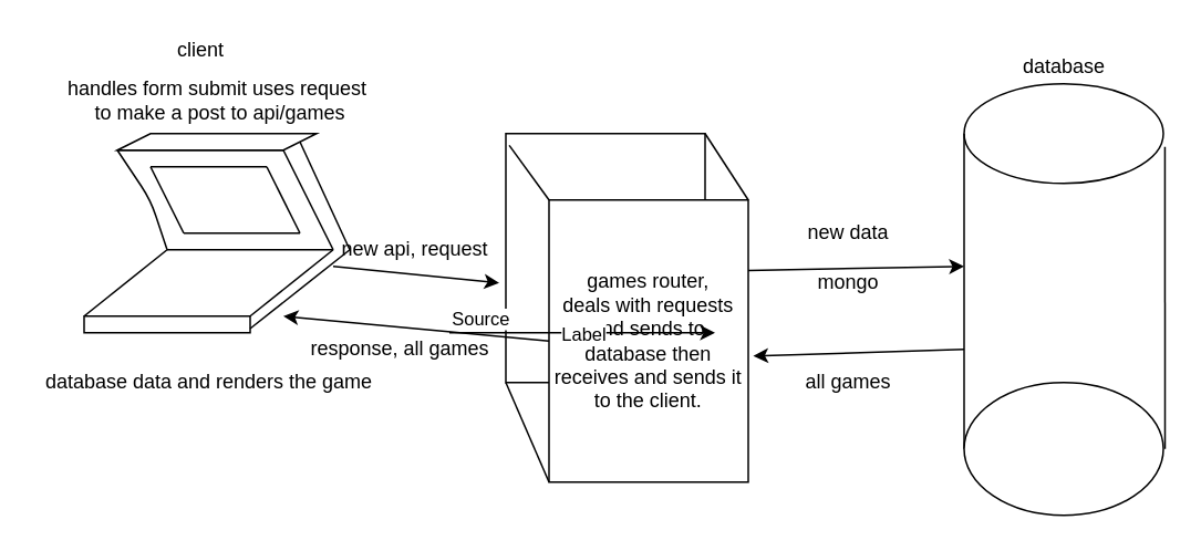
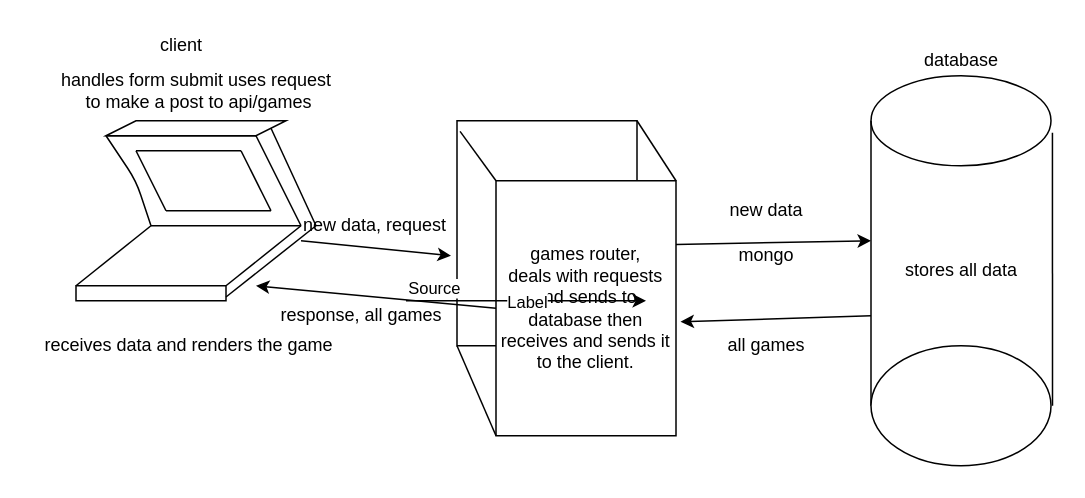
  <mxCell id="0" />
  <mxCell id="1" parent="0" />
  <mxCell id="2" value="" style="endArrow=none;html=1;" edge="1" parent="1"><mxGeometry width="50" height="50" relative="1" as="geometry"><mxPoint x="70" y="90" as="sourcePoint" /><mxPoint x="170" y="90" as="targetPoint" /></mxGeometry></mxCell>
  <mxCell id="3" value="" style="endArrow=none;html=1;" edge="1" parent="1"><mxGeometry width="50" height="50" relative="1" as="geometry"><mxPoint x="70" y="90" as="sourcePoint" /><mxPoint x="100" y="150" as="targetPoint" /><Array as="points"><mxPoint x="90" y="120" /></Array></mxGeometry></mxCell>
  <mxCell id="4" value="" style="endArrow=none;html=1;" edge="1" parent="1"><mxGeometry width="50" height="50" relative="1" as="geometry"><mxPoint x="170" y="90" as="sourcePoint" /><mxPoint x="200" y="150" as="targetPoint" /></mxGeometry></mxCell>
  <mxCell id="5" value="" style="endArrow=none;html=1;" edge="1" parent="1"><mxGeometry width="50" height="50" relative="1" as="geometry"><mxPoint x="100" y="150" as="sourcePoint" /><mxPoint x="200" y="150" as="targetPoint" /></mxGeometry></mxCell>
  <mxCell id="6" value="" style="endArrow=none;html=1;" edge="1" parent="1"><mxGeometry width="50" height="50" relative="1" as="geometry"><mxPoint x="100" y="150" as="sourcePoint" /><mxPoint x="50" y="190" as="targetPoint" /></mxGeometry></mxCell>
  <mxCell id="7" value="" style="endArrow=none;html=1;" edge="1" parent="1"><mxGeometry width="50" height="50" relative="1" as="geometry"><mxPoint x="150" y="190" as="sourcePoint" /><mxPoint x="200" y="150" as="targetPoint" /></mxGeometry></mxCell>
  <mxCell id="8" value="" style="endArrow=none;html=1;startArrow=none;" edge="1" parent="1"><mxGeometry width="50" height="50" relative="1" as="geometry"><mxPoint x="150" y="190" as="sourcePoint" /><mxPoint x="150" y="190" as="targetPoint" /></mxGeometry></mxCell>
  <mxCell id="9" value="" style="rounded=0;whiteSpace=wrap;html=1;" vertex="1" parent="1"><mxGeometry x="50" y="190" width="100" height="10" as="geometry" /></mxCell>
  <mxCell id="10" value="" style="shape=parallelogram;perimeter=parallelogramPerimeter;whiteSpace=wrap;html=1;fixedSize=1;" vertex="1" parent="1"><mxGeometry x="70" y="80" width="120" height="10" as="geometry" /></mxCell>
  <mxCell id="11" value="" style="endArrow=none;html=1;entryX=1;entryY=0.5;entryDx=0;entryDy=0;" edge="1" parent="1" target="10"><mxGeometry width="50" height="50" relative="1" as="geometry"><mxPoint x="210" y="150" as="sourcePoint" /><mxPoint x="380" y="200" as="targetPoint" /></mxGeometry></mxCell>
  <mxCell id="12" value="" style="endArrow=none;html=1;exitX=1;exitY=0.75;exitDx=0;exitDy=0;" edge="1" parent="1" source="9"><mxGeometry width="50" height="50" relative="1" as="geometry"><mxPoint x="330" y="250" as="sourcePoint" /><mxPoint x="210" y="150" as="targetPoint" /></mxGeometry></mxCell>
  <mxCell id="13" value="" style="rounded=0;whiteSpace=wrap;html=1;" vertex="1" parent="1"><mxGeometry x="304" y="80" width="120" height="150" as="geometry" /></mxCell>
  <mxCell id="14" value="games router,&lt;br&gt;deals with requests and sends to database then receives and sends it to the client." style="rounded=0;whiteSpace=wrap;html=1;" vertex="1" parent="1"><mxGeometry x="330" y="120" width="120" height="170" as="geometry" /></mxCell>
  <mxCell id="15" value="" style="endArrow=none;html=1;exitX=0;exitY=1;exitDx=0;exitDy=0;entryX=0;entryY=1;entryDx=0;entryDy=0;" edge="1" parent="1" source="14" target="13"><mxGeometry width="50" height="50" relative="1" as="geometry"><mxPoint x="330" y="250" as="sourcePoint" /><mxPoint x="380" y="200" as="targetPoint" /></mxGeometry></mxCell>
  <mxCell id="16" value="" style="endArrow=none;html=1;exitX=0.017;exitY=0.047;exitDx=0;exitDy=0;exitPerimeter=0;" edge="1" parent="1" source="13"><mxGeometry width="50" height="50" relative="1" as="geometry"><mxPoint x="330" y="250" as="sourcePoint" /><mxPoint x="330" y="120" as="targetPoint" /></mxGeometry></mxCell>
  <mxCell id="17" value="" style="endArrow=none;html=1;exitX=1;exitY=0;exitDx=0;exitDy=0;entryX=1;entryY=0;entryDx=0;entryDy=0;" edge="1" parent="1" source="13" target="14"><mxGeometry width="50" height="50" relative="1" as="geometry"><mxPoint x="330" y="250" as="sourcePoint" /><mxPoint x="380" y="200" as="targetPoint" /></mxGeometry></mxCell>
  <mxCell id="18" value="" style="ellipse;whiteSpace=wrap;html=1;" vertex="1" parent="1"><mxGeometry x="580" y="50" width="120" height="60" as="geometry" /></mxCell>
  <mxCell id="19" value="" style="endArrow=none;html=1;entryX=0;entryY=0.5;entryDx=0;entryDy=0;" edge="1" parent="1" target="18"><mxGeometry width="50" height="50" relative="1" as="geometry"><mxPoint x="580" y="270" as="sourcePoint" /><mxPoint x="380" y="200" as="targetPoint" /></mxGeometry></mxCell>
  <mxCell id="20" value="" style="endArrow=none;html=1;entryX=1.008;entryY=0.633;entryDx=0;entryDy=0;entryPerimeter=0;" edge="1" parent="1" target="18"><mxGeometry width="50" height="50" relative="1" as="geometry"><mxPoint x="701" y="270" as="sourcePoint" /><mxPoint x="380" y="200" as="targetPoint" /></mxGeometry></mxCell>
  <mxCell id="21" value="" style="ellipse;whiteSpace=wrap;html=1;" vertex="1" parent="1"><mxGeometry x="580" y="230" width="120" height="80" as="geometry" /></mxCell>
  <mxCell id="22" value="" style="endArrow=classic;html=1;" edge="1" parent="1"><mxGeometry width="50" height="50" relative="1" as="geometry"><mxPoint x="200" y="160" as="sourcePoint" /><mxPoint x="300" y="170" as="targetPoint" /></mxGeometry></mxCell>
  <mxCell id="23" value="" style="endArrow=classic;html=1;exitX=1;exitY=0.25;exitDx=0;exitDy=0;" edge="1" parent="1" source="14"><mxGeometry width="50" height="50" relative="1" as="geometry"><mxPoint x="330" y="250" as="sourcePoint" /><mxPoint x="580" y="160" as="targetPoint" /></mxGeometry></mxCell>
  <mxCell id="24" value="" style="endArrow=classic;html=1;entryX=1.025;entryY=0.553;entryDx=0;entryDy=0;entryPerimeter=0;" edge="1" parent="1" target="14"><mxGeometry width="50" height="50" relative="1" as="geometry"><mxPoint x="580" y="210" as="sourcePoint" /><mxPoint x="460" y="220" as="targetPoint" /></mxGeometry></mxCell>
  <mxCell id="25" value="" style="endArrow=classic;html=1;exitX=0;exitY=0.5;exitDx=0;exitDy=0;" edge="1" parent="1" source="14"><mxGeometry width="50" height="50" relative="1" as="geometry"><mxPoint x="330" y="250" as="sourcePoint" /><mxPoint x="170" y="190" as="targetPoint" /></mxGeometry></mxCell>
  <mxCell id="26" value="client" style="text;html=1;align=center;verticalAlign=middle;resizable=0;points=[];autosize=1;strokeColor=none;" vertex="1" parent="1"><mxGeometry x="100" y="20" width="40" height="20" as="geometry" /></mxCell>
  <mxCell id="27" value="database" style="text;html=1;align=center;verticalAlign=middle;resizable=0;points=[];autosize=1;strokeColor=none;" vertex="1" parent="1"><mxGeometry x="610" y="30" width="60" height="20" as="geometry" /></mxCell>
- <mxCell id="28" value="new api, request" style="text;html=1;align=center;verticalAlign=middle;resizable=0;points=[];autosize=1;strokeColor=none;" vertex="1" parent="1"><mxGeometry x="194" y="140" width="110" height="20" as="geometry" /></mxCell>
+ <mxCell id="28" value="new data, request" style="text;html=1;align=center;verticalAlign=middle;resizable=0;points=[];autosize=1;strokeColor=none;" vertex="1" parent="1"><mxGeometry x="194" y="140" width="110" height="20" as="geometry" /></mxCell>
  <mxCell id="29" value="new data" style="text;html=1;align=center;verticalAlign=middle;resizable=0;points=[];autosize=1;strokeColor=none;" vertex="1" parent="1"><mxGeometry x="480" y="130" width="60" height="20" as="geometry" /></mxCell>
  <mxCell id="30" value="mongo" style="text;html=1;align=center;verticalAlign=middle;resizable=0;points=[];autosize=1;strokeColor=none;" vertex="1" parent="1"><mxGeometry x="485" y="160" width="50" height="20" as="geometry" /></mxCell>
  <mxCell id="31" value="all games" style="text;html=1;align=center;verticalAlign=middle;resizable=0;points=[];autosize=1;strokeColor=none;" vertex="1" parent="1"><mxGeometry x="475" y="220" width="70" height="20" as="geometry" /></mxCell>
  <mxCell id="32" value="response, all games" style="text;html=1;align=center;verticalAlign=middle;resizable=0;points=[];autosize=1;strokeColor=none;" vertex="1" parent="1"><mxGeometry x="180" y="200" width="120" height="20" as="geometry" /></mxCell>
+ <mxCell id="33" value="stores all data" style="text;html=1;align=center;verticalAlign=middle;resizable=0;points=[];autosize=1;strokeColor=none;" vertex="1" parent="1"><mxGeometry x="595" y="170" width="90" height="20" as="geometry" /></mxCell>
  <mxCell id="34" value="handles form submit uses request&lt;br&gt;&amp;nbsp;to make a post to api/games" style="text;html=1;align=center;verticalAlign=middle;resizable=0;points=[];autosize=1;strokeColor=none;" vertex="1" parent="1"><mxGeometry x="30" y="45" width="200" height="30" as="geometry" /></mxCell>
- <mxCell id="35" value="database data and renders the game" style="text;html=1;align=center;verticalAlign=middle;resizable=0;points=[];autosize=1;strokeColor=none;" vertex="1" parent="1"><mxGeometry x="20" y="220" width="210" height="20" as="geometry" /></mxCell>
+ <mxCell id="35" value="receives data and renders the game" style="text;html=1;align=center;verticalAlign=middle;resizable=0;points=[];autosize=1;strokeColor=none;" vertex="1" parent="1"><mxGeometry x="20" y="220" width="210" height="20" as="geometry" /></mxCell>
  <mxCell id="36" value="" style="endArrow=none;html=1;" edge="1" parent="1"><mxGeometry width="50" height="50" relative="1" as="geometry"><mxPoint x="110" y="140" as="sourcePoint" /><mxPoint x="90" y="100" as="targetPoint" /></mxGeometry></mxCell>
  <mxCell id="37" value="" style="endArrow=none;html=1;" edge="1" parent="1"><mxGeometry width="50" height="50" relative="1" as="geometry"><mxPoint x="90" y="100" as="sourcePoint" /><mxPoint x="160" y="100" as="targetPoint" /></mxGeometry></mxCell>
  <mxCell id="38" value="" style="endArrow=classic;html=1;" edge="1" parent="1"><mxGeometry relative="1" as="geometry"><mxPoint x="270" y="200" as="sourcePoint" /><mxPoint x="430" y="200" as="targetPoint" /></mxGeometry></mxCell>
  <mxCell id="39" value="Label" style="edgeLabel;resizable=0;html=1;align=center;verticalAlign=middle;" connectable="0" vertex="1" parent="38"><mxGeometry relative="1" as="geometry" /></mxCell>
  <mxCell id="40" value="Source" style="edgeLabel;resizable=0;html=1;align=left;verticalAlign=bottom;" connectable="0" vertex="1" parent="38"><mxGeometry x="-1" relative="1" as="geometry" /></mxCell>
  <mxCell id="41" value="" style="endArrow=none;html=1;" edge="1" parent="1"><mxGeometry width="50" height="50" relative="1" as="geometry"><mxPoint x="160" y="100" as="sourcePoint" /><mxPoint x="180" y="140" as="targetPoint" /></mxGeometry></mxCell>
  <mxCell id="42" value="" style="endArrow=none;html=1;" edge="1" parent="1"><mxGeometry width="50" height="50" relative="1" as="geometry"><mxPoint x="110" y="140" as="sourcePoint" /><mxPoint x="180" y="140" as="targetPoint" /></mxGeometry></mxCell>
